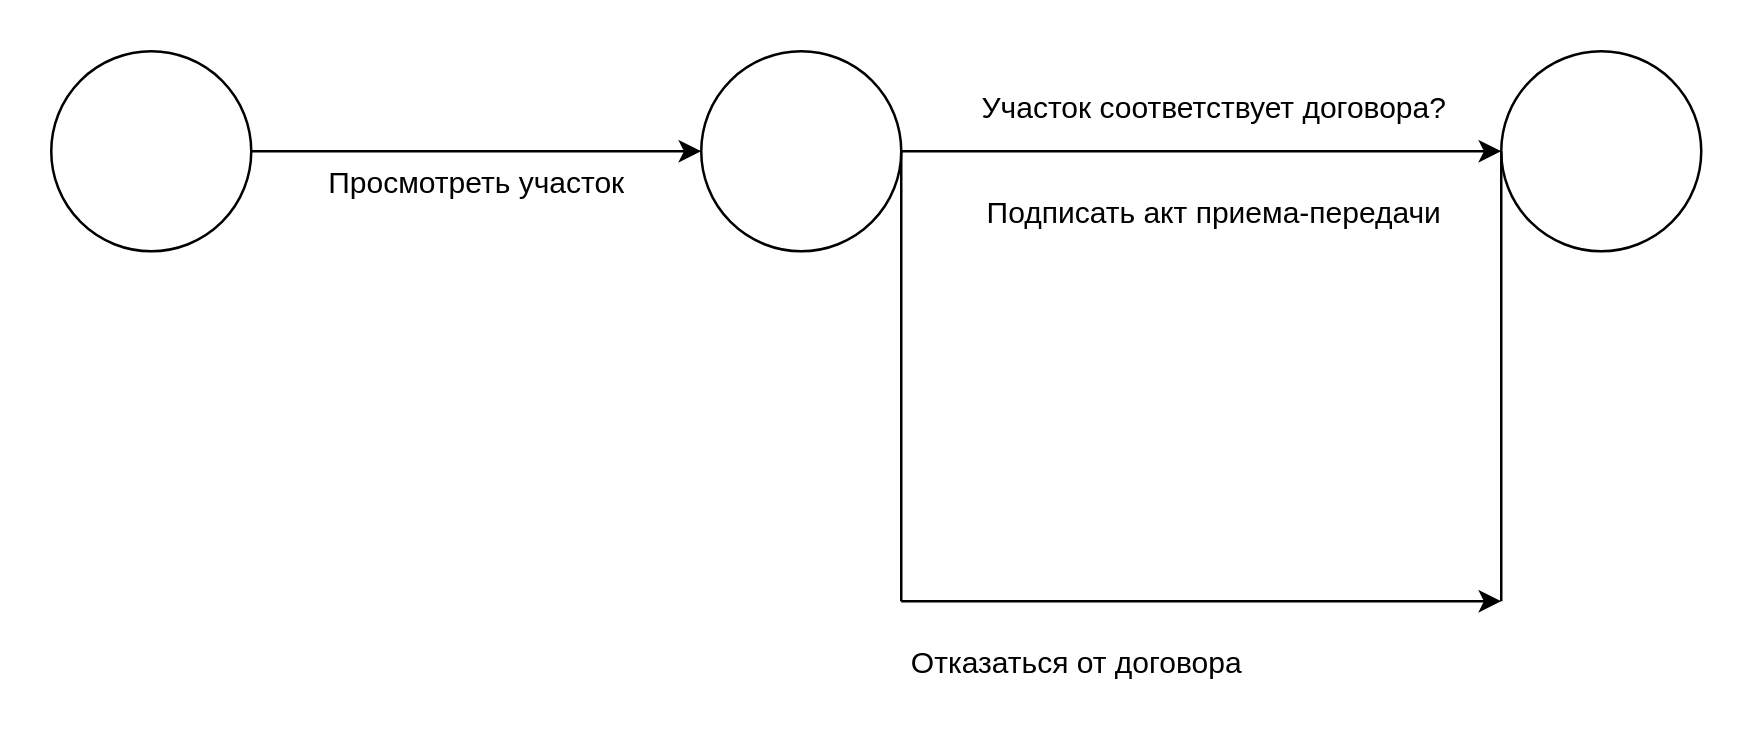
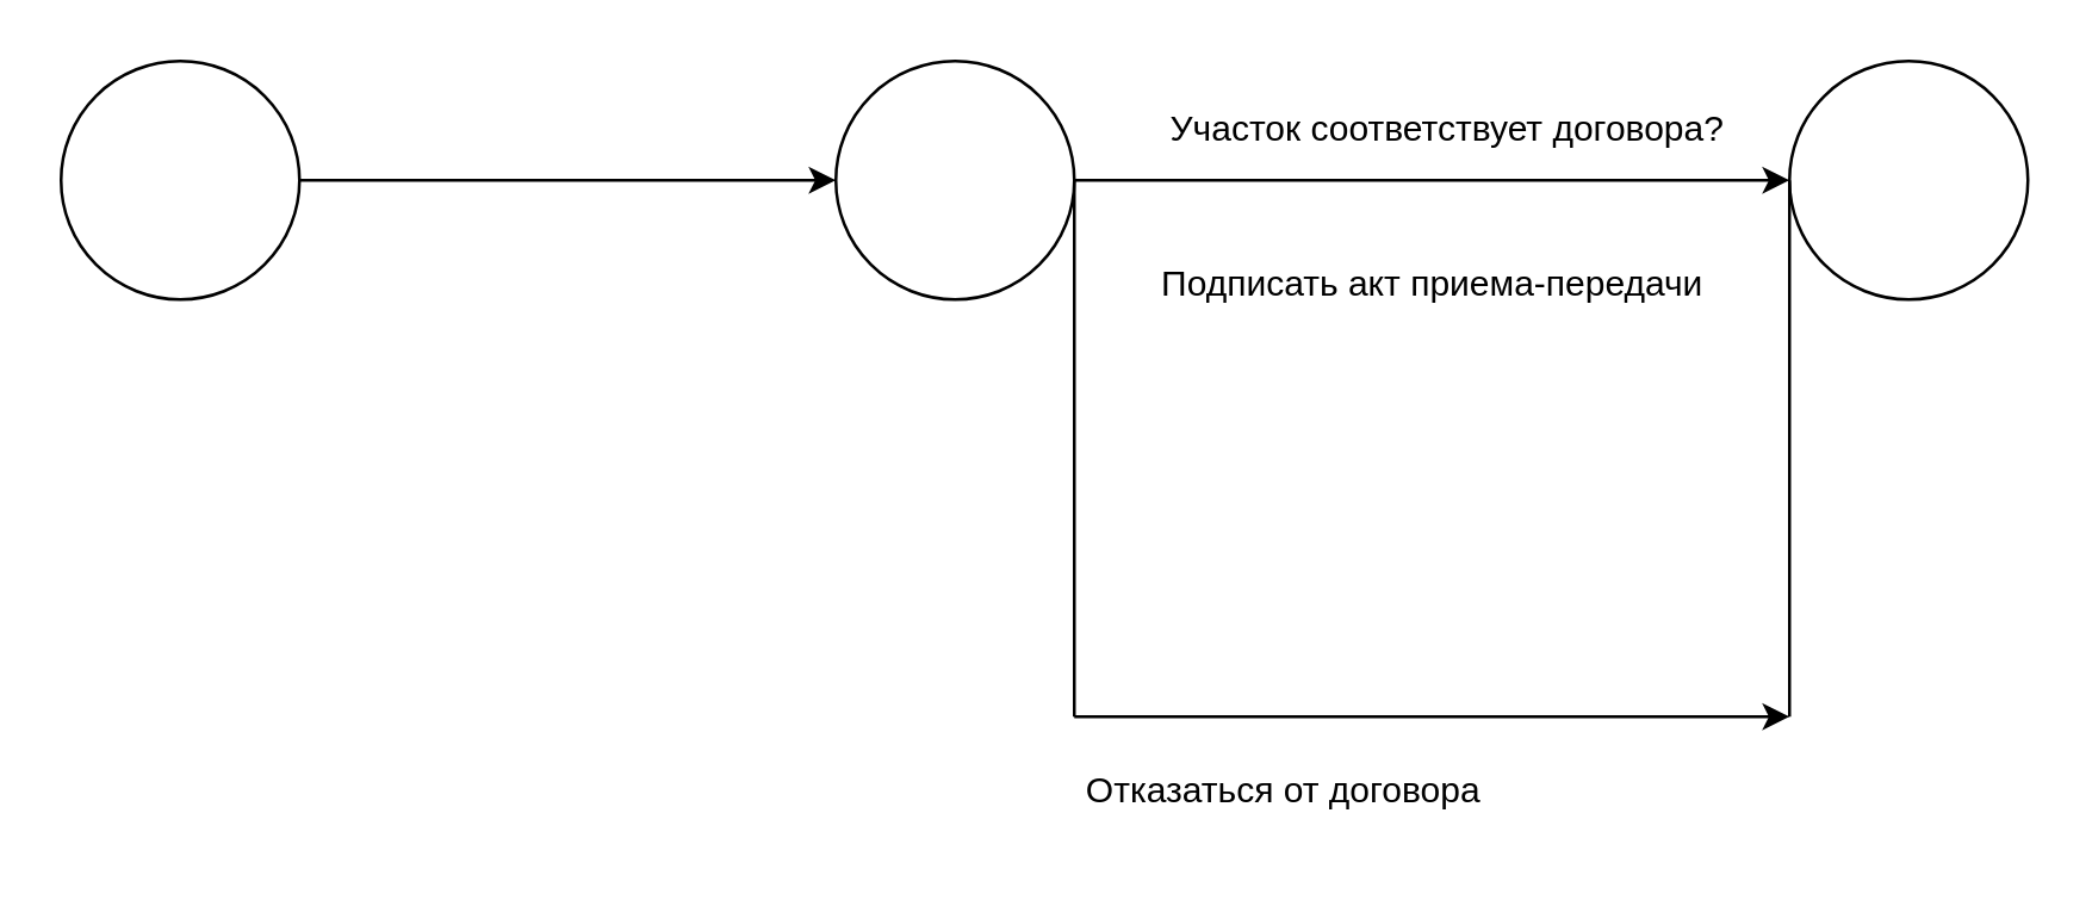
  <mxCell id="0" />
  <mxCell id="1" parent="0" />
  <mxCell id="2" style="edgeStyle=orthogonalEdgeStyle;rounded=0;orthogonalLoop=1;jettySize=auto;html=1;entryX=0;entryY=0.5;entryDx=0;entryDy=0;" edge="1" parent="1" source="3" target="5"><mxGeometry relative="1" as="geometry" /></mxCell>
  <mxCell id="3" value="" style="ellipse;whiteSpace=wrap;html=1;aspect=fixed;" vertex="1" parent="1"><mxGeometry x="20" y="20" width="80" height="80" as="geometry" /></mxCell>
  <mxCell id="4" style="edgeStyle=orthogonalEdgeStyle;rounded=0;orthogonalLoop=1;jettySize=auto;html=1;entryX=0;entryY=0.5;entryDx=0;entryDy=0;" edge="1" parent="1" source="5" target="6"><mxGeometry relative="1" as="geometry" /></mxCell>
  <mxCell id="5" value="" style="ellipse;whiteSpace=wrap;html=1;aspect=fixed;" vertex="1" parent="1"><mxGeometry x="280" y="20" width="80" height="80" as="geometry" /></mxCell>
  <mxCell id="6" value="" style="ellipse;whiteSpace=wrap;html=1;aspect=fixed;" vertex="1" parent="1"><mxGeometry x="600" y="20" width="80" height="80" as="geometry" /></mxCell>
- <mxCell id="7" value="Просмотреть участок" style="text;html=1;align=center;verticalAlign=middle;resizable=0;points=[];autosize=1;strokeColor=none;fillColor=none;" vertex="1" parent="1"><mxGeometry x="120" y="58" width="140" height="30" as="geometry" /></mxCell>
  <mxCell id="8" value="Участок соответствует договора?" style="text;html=1;align=center;verticalAlign=middle;resizable=0;points=[];autosize=1;strokeColor=none;fillColor=none;" vertex="1" parent="1"><mxGeometry x="380" y="28" width="210" height="30" as="geometry" /></mxCell>
- <mxCell id="9" value="Подписать акт приема-передачи" style="text;html=1;align=center;verticalAlign=middle;resizable=0;points=[];autosize=1;strokeColor=none;fillColor=none;" vertex="1" parent="1"><mxGeometry x="380" y="70" width="210" height="30" as="geometry" /></mxCell>
+ <mxCell id="9" value="Подписать акт приема-передачи" style="text;html=1;align=center;verticalAlign=middle;resizable=0;points=[];autosize=1;strokeColor=none;fillColor=none;" vertex="1" parent="1"><mxGeometry x="375" y="80" width="210" height="30" as="geometry" /></mxCell>
  <mxCell id="10" value="" style="endArrow=none;html=1;rounded=0;entryX=1;entryY=0.5;entryDx=0;entryDy=0;" edge="1" parent="1" target="5"><mxGeometry width="50" height="50" relative="1" as="geometry"><mxPoint x="360" y="240" as="sourcePoint" /><mxPoint x="390" y="200" as="targetPoint" /></mxGeometry></mxCell>
  <mxCell id="11" value="" style="endArrow=classic;html=1;rounded=0;" edge="1" parent="1"><mxGeometry width="50" height="50" relative="1" as="geometry"><mxPoint x="360" y="240" as="sourcePoint" /><mxPoint x="600" y="240" as="targetPoint" /></mxGeometry></mxCell>
  <mxCell id="12" value="" style="endArrow=none;html=1;rounded=0;entryX=0;entryY=0.5;entryDx=0;entryDy=0;" edge="1" parent="1" target="6"><mxGeometry width="50" height="50" relative="1" as="geometry"><mxPoint x="600" y="240" as="sourcePoint" /><mxPoint x="600" y="100" as="targetPoint" /></mxGeometry></mxCell>
  <mxCell id="13" value="Отказаться от договора" style="text;html=1;align=center;verticalAlign=middle;resizable=0;points=[];autosize=1;strokeColor=none;fillColor=none;" vertex="1" parent="1"><mxGeometry x="350" y="250" width="160" height="30" as="geometry" /></mxCell>
